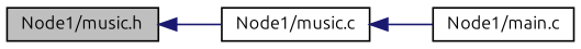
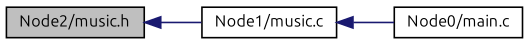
  digraph {
    fontname=Ubuntu
    rankdir=LR
    node [color=black fillcolor=white fontname=Ubuntu fontsize=10 shape=record style=filled]
    edge [color=midnightblue dir=back fontname=Ubuntu fontsize=10 labelfontname=Helvetica labelfontsize=10 style=solid]
-   n1 [fillcolor=grey75 fontcolor=black height=0.2 label="Node1/music.h" width=0.4]
+   n1 [fillcolor=grey75 fontcolor=black height=0.2 label="Node2/music.h" width=0.4]
    n2 [height=0.2 label="Node1/music.c" width=0.4]
-   n3 [height=0.2 label="Node1/main.c" width=0.4]
+   n3 [height=0.2 label="Node0/main.c" width=0.4]
    n1 -> n2
    n2 -> n3
  }
